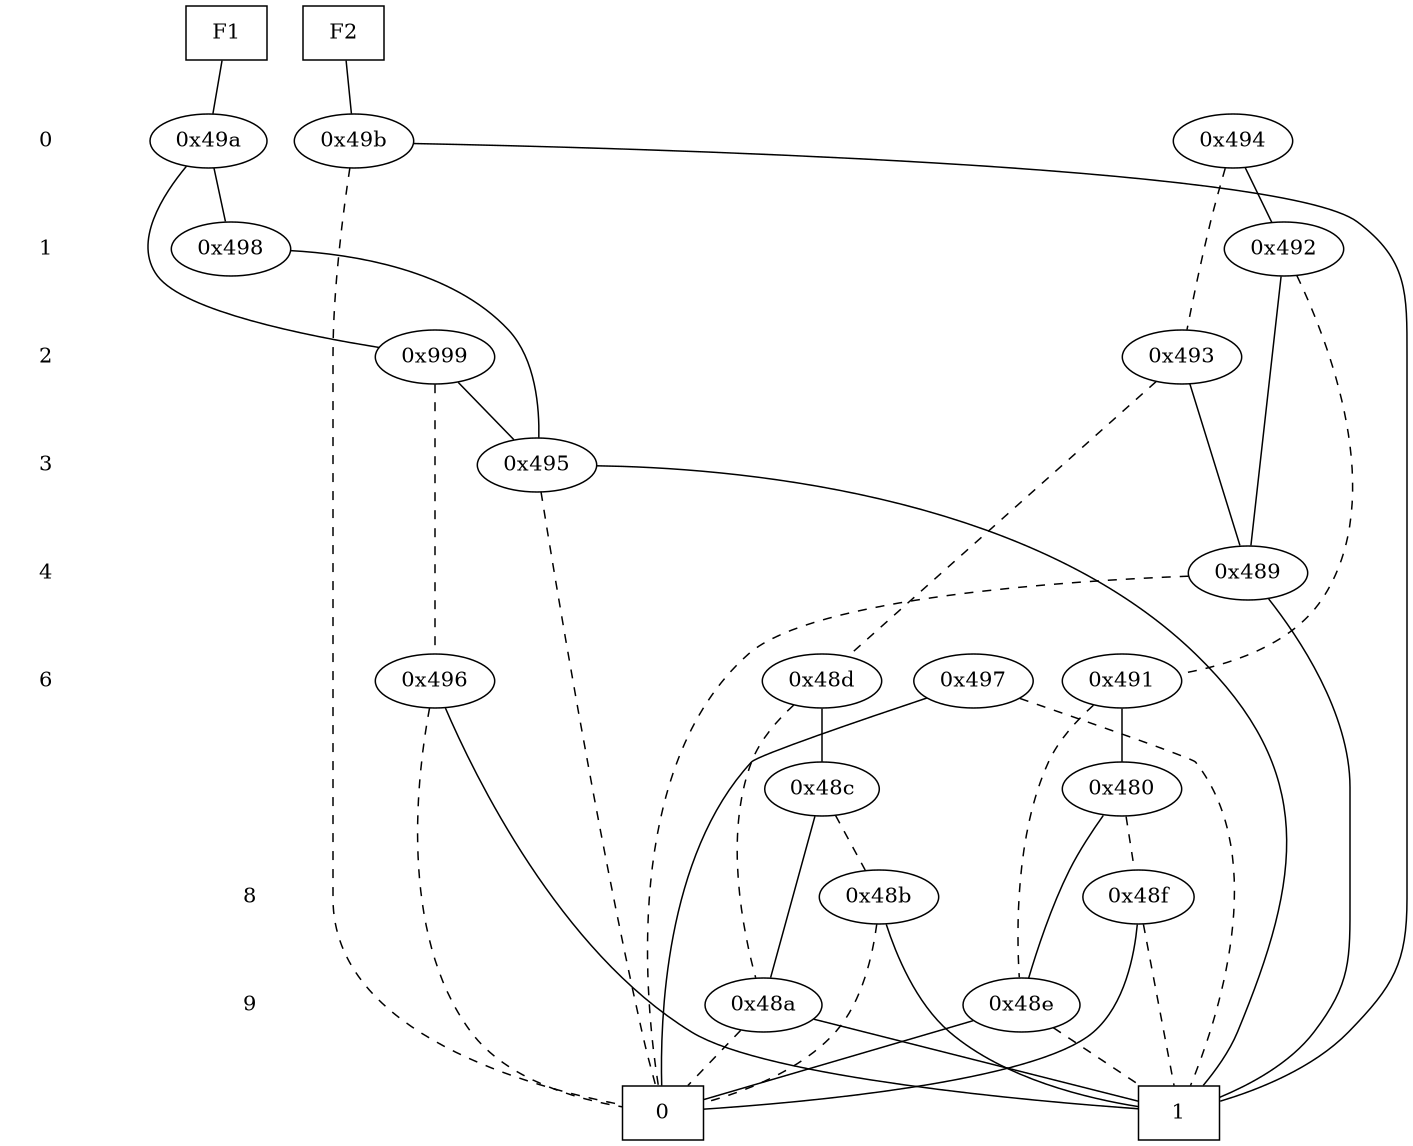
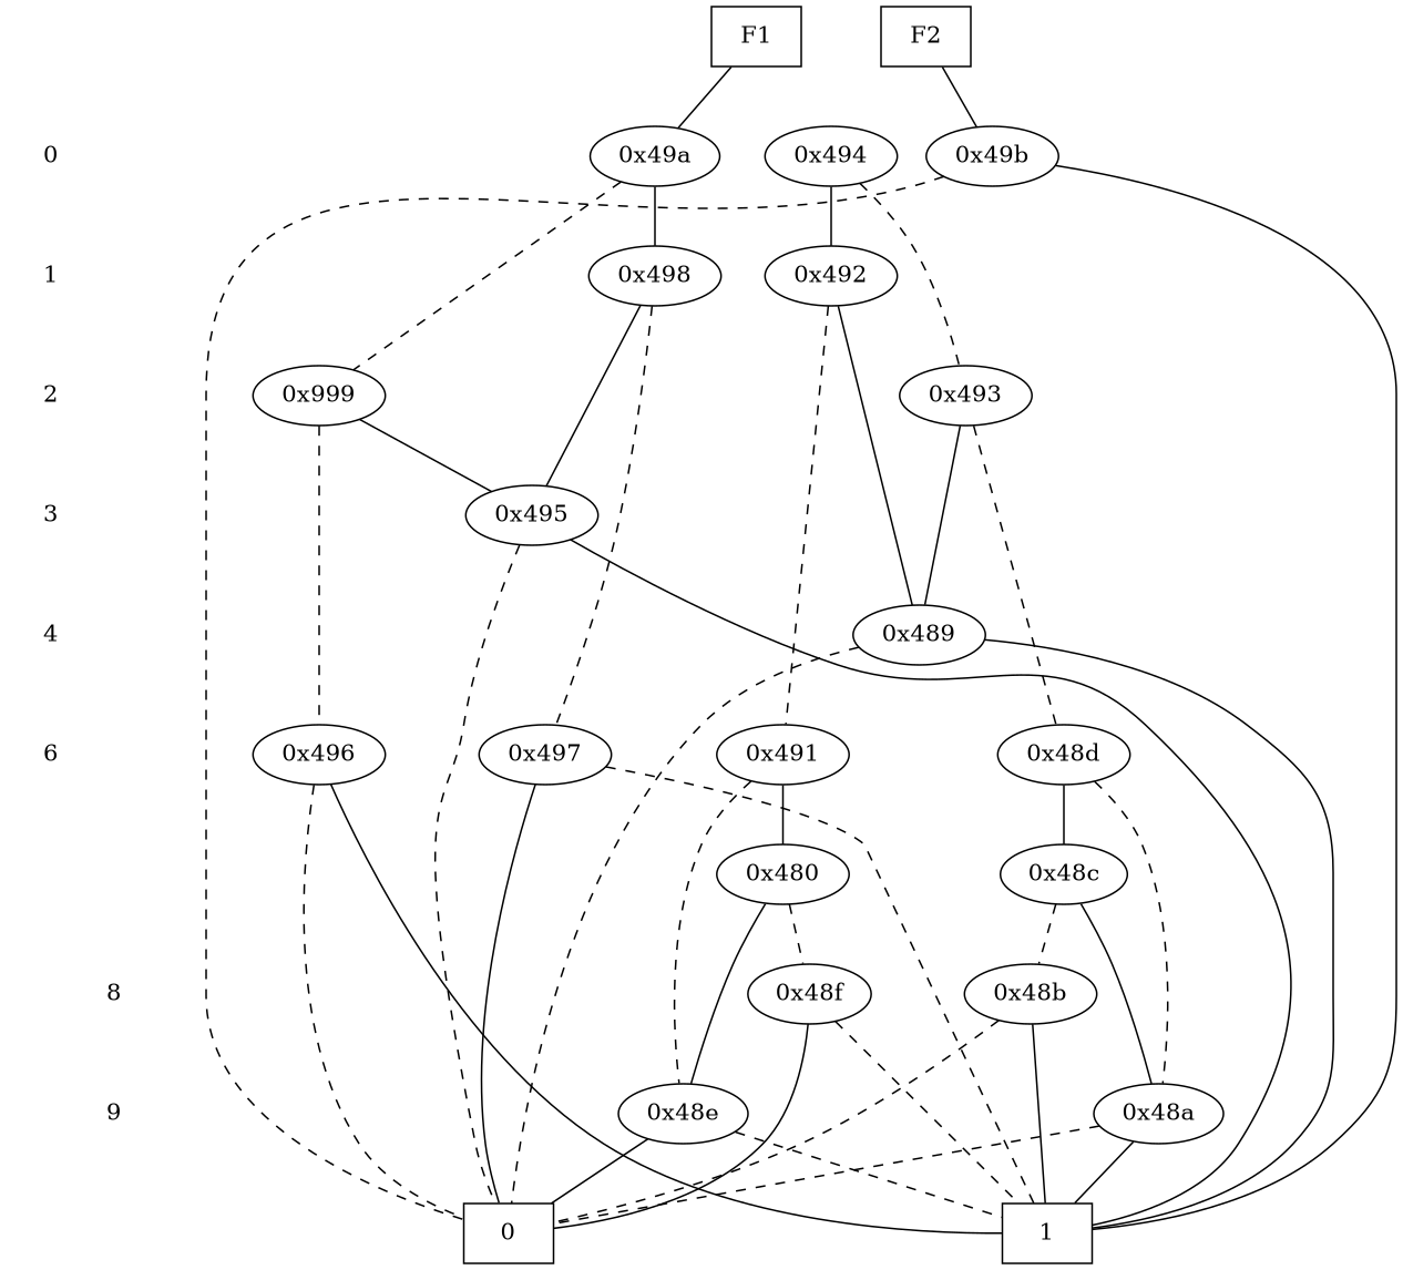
  digraph {
    edge [dir=none]
    "CONST NODES" [shape=plaintext style=invis]
    " 0 " [shape=plaintext]
    " 1 " [shape=plaintext]
    " 2 " [shape=plaintext]
    " 3 " [shape=plaintext]
    " 4 " [shape=plaintext]
    " 6 " [shape=plaintext]
    " 8 " [shape=plaintext]
    " 9 " [shape=plaintext]
    F1 [shape=box]
    F2 [shape=box]
    "0x494"
    "0x49b"
    "0x49a"
    "0x498"
    "0x492"
    n17 [label="0x999"]
    "0x493"
    "0x495"
    "0x489"
    "0x497"
    "0x48d"
    "0x491"
    "0x496"
    "0x48c"
    n26 [label="0x480"]
    "0x48f"
    "0x48b"
    "0x48e"
    "0x48a"
    n31 [label=0 shape=box]
    n32 [label=1 shape=box]
    subgraph sub_1 {
      "CONST NODES"
      " 0 "
      " 1 "
      " 2 "
      " 3 "
      " 4 "
      " 6 "
      " 8 "
      " 9 "
    }
    subgraph sub_2 {
      rank=same
      F1
      F2
    }
    subgraph sub_3 {
      rank=same
      " 0 "
      "0x494"
      "0x49b"
      "0x49a"
    }
    subgraph sub_4 {
      rank=same
      " 1 "
      "0x498"
      "0x492"
    }
    subgraph sub_5 {
      rank=same
      " 2 "
      n17
      "0x493"
    }
    subgraph sub_6 {
      rank=same
      " 3 "
      "0x495"
    }
    subgraph sub_7 {
      rank=same
      " 4 "
      "0x489"
    }
    subgraph sub_8 {
      rank=same
      " 6 "
      "0x497"
      "0x48d"
      "0x491"
      "0x496"
    }
    subgraph sub_9 {
      rank=same
      "0x48c"
      n26
    }
    subgraph sub_10 {
      rank=same
      " 8 "
      "0x48f"
      "0x48b"
    }
    subgraph sub_11 {
      rank=same
      " 9 "
      "0x48e"
      "0x48a"
    }
    subgraph sub_12 {
      rank=same
      "CONST NODES"
      subgraph sub_13 {
        rank=same
        n31
        n32
      }
    }
    " 0 " -> " 1 " [style=invis]
    " 1 " -> " 2 " [style=invis]
    " 2 " -> " 3 " [style=invis]
    " 3 " -> " 4 " [style=invis]
    " 4 " -> " 6 " [style=invis]
    " 8 " -> " 9 " [style=invis]
    " 9 " -> "CONST NODES" [style=invis]
    F1 -> F2 [style=invis]
    F1 -> "0x49a" [style=solid]
    F2 -> "0x49b" [style=solid]
    "0x494" -> "0x492"
    "0x494" -> "0x493" [style=dashed]
    "0x49b" -> n31 [style=dashed]
    "0x49b" -> n32
    "0x49a" -> "0x498"
-   "0x49a" -> n17 [style=solid]
+   "0x49a" -> n17 [style=dashed]
    "0x498" -> "0x495"
+   "0x498" -> "0x497" [style=dashed]
    "0x492" -> "0x489"
    "0x492" -> "0x491" [style=dashed]
    n17 -> "0x495"
    n17 -> "0x496" [style=dashed]
    "0x493" -> "0x489"
    "0x493" -> "0x48d" [style=dashed]
    "0x495" -> n31 [style=dashed]
    "0x495" -> n32
    "0x489" -> n31 [style=dashed]
    "0x489" -> n32
    "0x497" -> n31
    "0x497" -> n32 [style=dashed]
    "0x48d" -> "0x48c"
    "0x48d" -> "0x48a" [style=dashed]
    "0x491" -> n26
    "0x491" -> "0x48e" [style=dashed]
    "0x496" -> n31 [style=dashed]
    "0x496" -> n32
    "0x48c" -> "0x48b" [style=dashed]
    "0x48c" -> "0x48a"
    n26 -> "0x48f" [style=dashed]
    n26 -> "0x48e"
    "0x48f" -> n31
    "0x48f" -> n32 [style=dashed]
    "0x48b" -> n31 [style=dashed]
    "0x48b" -> n32
    "0x48e" -> n31
    "0x48e" -> n32 [style=dashed]
    "0x48a" -> n31 [style=dashed]
    "0x48a" -> n32
  }
